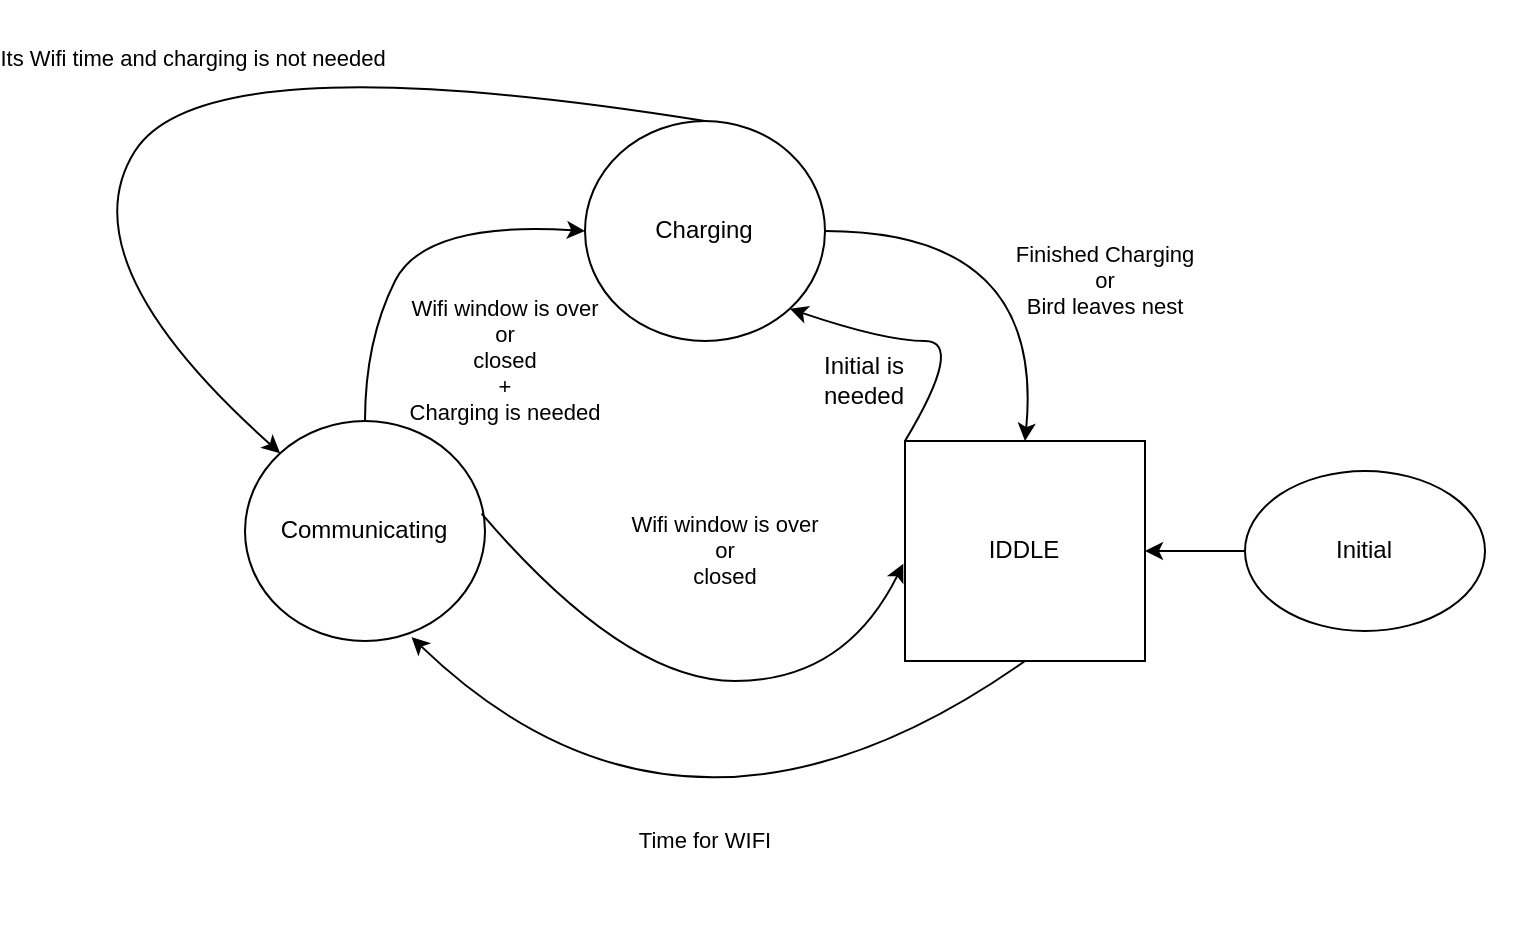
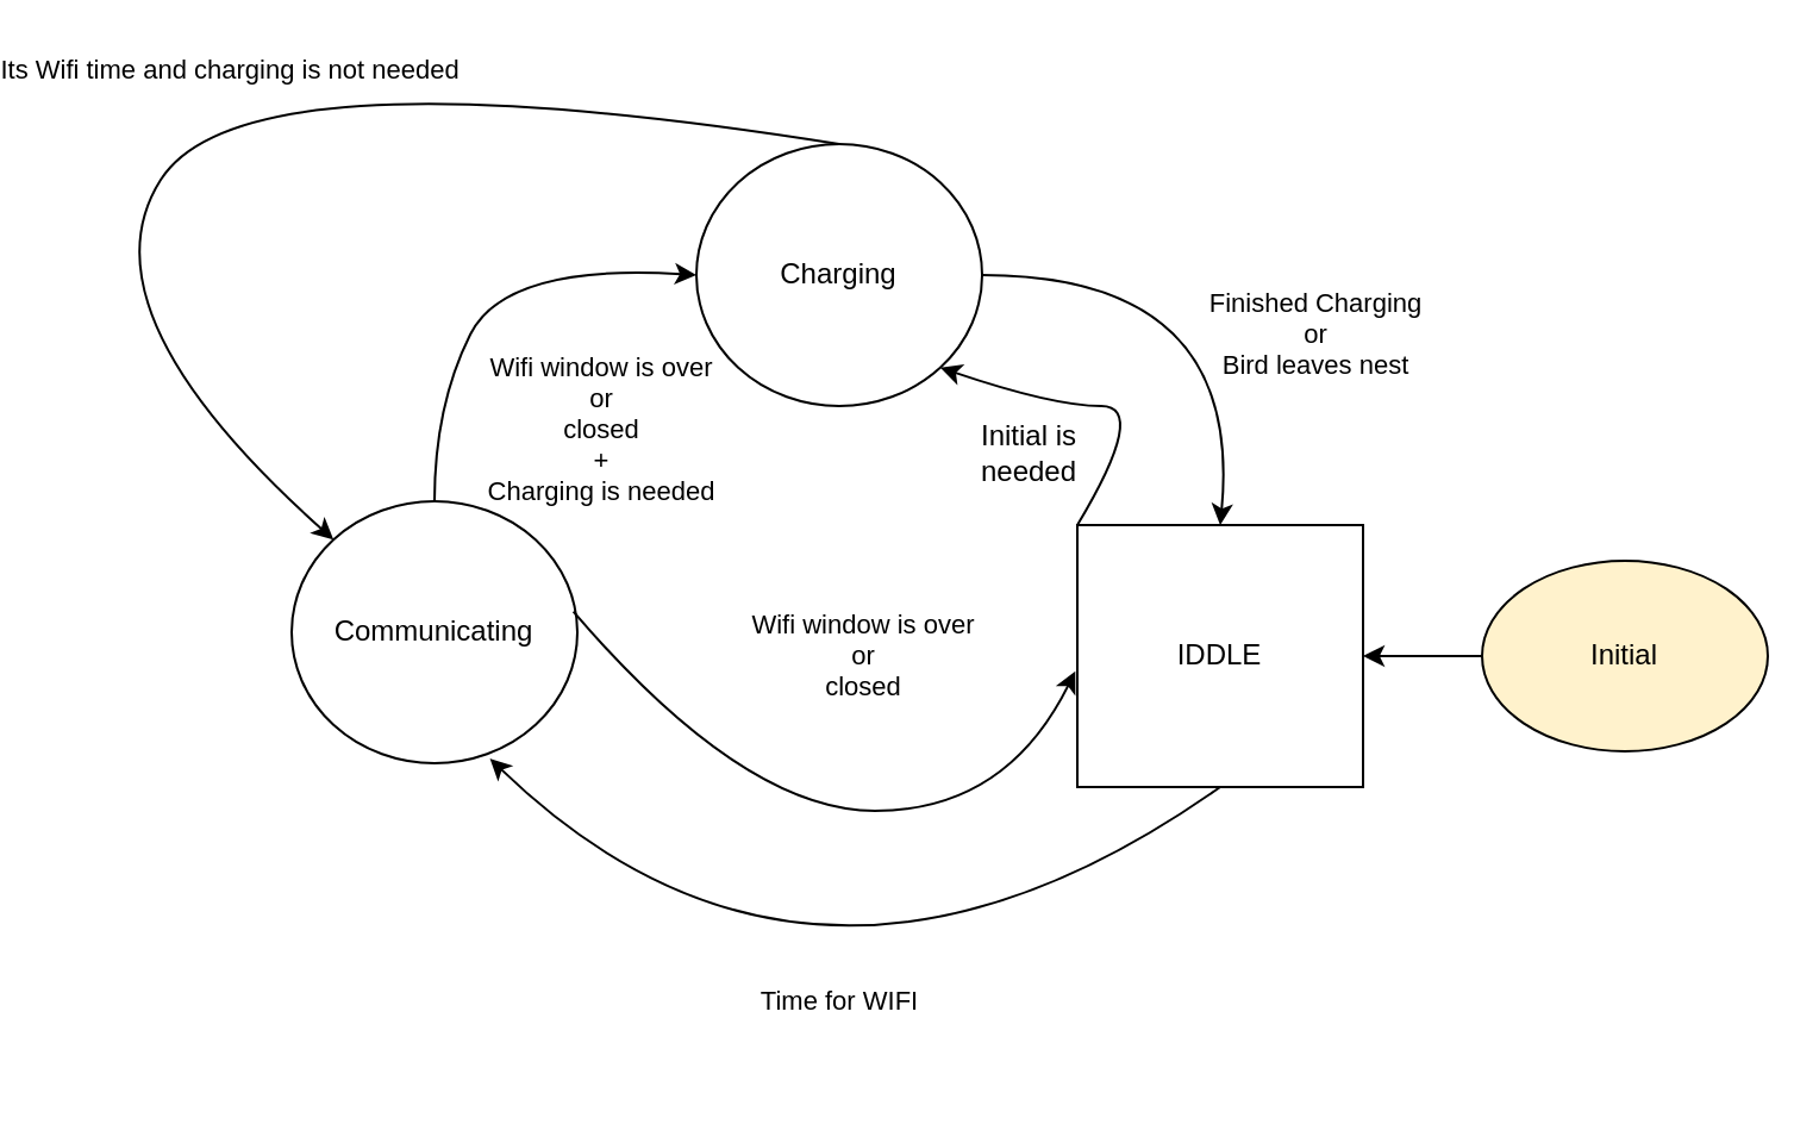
  <mxCell id="0" />
  <mxCell id="1" parent="0" />
  <mxCell id="2" value="Charging&lt;br&gt;" style="ellipse;whiteSpace=wrap;html=1;" vertex="1" parent="1"><mxGeometry x="280" y="60" width="120" height="110" as="geometry" /></mxCell>
  <mxCell id="3" value="IDDLE" style="whiteSpace=wrap;html=1;rounded=0;" vertex="1" parent="1"><mxGeometry x="440" y="220" width="120" height="110" as="geometry" /></mxCell>
  <mxCell id="4" value="Communicating" style="ellipse;whiteSpace=wrap;html=1;" vertex="1" parent="1"><mxGeometry x="110" y="210" width="120" height="110" as="geometry" /></mxCell>
  <mxCell id="5" value="Wifi window is over&lt;br&gt;or&lt;br&gt;closed&lt;br&gt;+&lt;br&gt;Charging is needed" style="curved=1;endArrow=classic;html=1;exitX=0.5;exitY=0;exitDx=0;exitDy=0;entryX=0;entryY=0.5;entryDx=0;entryDy=0;" edge="1" parent="1" source="4" target="2"><mxGeometry x="-0.334" y="-67" width="50" height="50" relative="1" as="geometry"><mxPoint x="310" y="290" as="sourcePoint" /><mxPoint x="360" y="240" as="targetPoint" /><Array as="points"><mxPoint x="170" y="170" /><mxPoint x="200" y="110" /></Array><mxPoint as="offset" /></mxGeometry></mxCell>
  <mxCell id="6" value="Finished Charging&lt;br&gt;or&lt;br&gt;Bird leaves nest" style="curved=1;endArrow=classic;html=1;exitX=1;exitY=0.5;exitDx=0;exitDy=0;entryX=0.5;entryY=0;entryDx=0;entryDy=0;" edge="1" parent="1" source="2" target="3"><mxGeometry x="0.226" y="32" width="50" height="50" relative="1" as="geometry"><mxPoint x="440" y="180" as="sourcePoint" /><mxPoint x="490" y="130" as="targetPoint" /><Array as="points"><mxPoint x="510" y="115" /></Array><mxPoint as="offset" /></mxGeometry></mxCell>
  <mxCell id="7" value="Time for WIFI" style="curved=1;endArrow=classic;html=1;exitX=0.5;exitY=1;exitDx=0;exitDy=0;entryX=0.694;entryY=0.982;entryDx=0;entryDy=0;entryPerimeter=0;" edge="1" parent="1" source="3" target="4"><mxGeometry x="-0.083" y="-19" width="50" height="50" relative="1" as="geometry"><mxPoint x="310" y="330" as="sourcePoint" /><mxPoint x="410" y="435" as="targetPoint" /><Array as="points"><mxPoint x="330" y="450" /></Array><mxPoint as="offset" /></mxGeometry></mxCell>
  <mxCell id="8" value="&#10;&#10;&lt;span style=&quot;color: rgb(0, 0, 0); font-family: helvetica; font-size: 11px; font-style: normal; font-weight: 400; letter-spacing: normal; text-align: center; text-indent: 0px; text-transform: none; word-spacing: 0px; background-color: rgb(255, 255, 255); display: inline; float: none;&quot;&gt;Wifi window is over&lt;/span&gt;&lt;br style=&quot;color: rgb(0, 0, 0); font-family: helvetica; font-size: 11px; font-style: normal; font-weight: 400; letter-spacing: normal; text-align: center; text-indent: 0px; text-transform: none; word-spacing: 0px;&quot;&gt;&lt;span style=&quot;color: rgb(0, 0, 0); font-family: helvetica; font-size: 11px; font-style: normal; font-weight: 400; letter-spacing: normal; text-align: center; text-indent: 0px; text-transform: none; word-spacing: 0px; background-color: rgb(255, 255, 255); display: inline; float: none;&quot;&gt;or&lt;/span&gt;&lt;br style=&quot;color: rgb(0, 0, 0); font-family: helvetica; font-size: 11px; font-style: normal; font-weight: 400; letter-spacing: normal; text-align: center; text-indent: 0px; text-transform: none; word-spacing: 0px;&quot;&gt;&lt;span style=&quot;color: rgb(0, 0, 0); font-family: helvetica; font-size: 11px; font-style: normal; font-weight: 400; letter-spacing: normal; text-align: center; text-indent: 0px; text-transform: none; word-spacing: 0px; background-color: rgb(255, 255, 255); display: inline; float: none;&quot;&gt;closed&lt;/span&gt;&#10;&#10;" style="curved=1;endArrow=classic;html=1;exitX=0.986;exitY=0.421;exitDx=0;exitDy=0;exitPerimeter=0;entryX=-0.007;entryY=0.558;entryDx=0;entryDy=0;entryPerimeter=0;" edge="1" parent="1" source="4" target="3"><mxGeometry x="0.121" y="65" width="50" height="50" relative="1" as="geometry"><mxPoint x="310" y="240" as="sourcePoint" /><mxPoint x="360" y="190" as="targetPoint" /><Array as="points"><mxPoint x="300" y="340" /><mxPoint x="410" y="340" /></Array><mxPoint as="offset" /></mxGeometry></mxCell>
  <mxCell id="9" value="" style="curved=1;endArrow=classic;html=1;entryX=1;entryY=1;entryDx=0;entryDy=0;exitX=0;exitY=0;exitDx=0;exitDy=0;" edge="1" parent="1" source="3" target="2"><mxGeometry width="50" height="50" relative="1" as="geometry"><mxPoint x="310" y="240" as="sourcePoint" /><mxPoint x="360" y="190" as="targetPoint" /><Array as="points"><mxPoint x="470" y="170" /><mxPoint x="430" y="170" /></Array></mxGeometry></mxCell>
  <mxCell id="10" value="Initial is needed" style="text;html=1;strokeColor=none;fillColor=none;align=center;verticalAlign=middle;whiteSpace=wrap;rounded=0;" vertex="1" parent="1"><mxGeometry x="400" y="180" width="40" height="20" as="geometry" /></mxCell>
  <mxCell id="11" value="Its Wifi time and charging is not needed" style="curved=1;endArrow=classic;html=1;exitX=0.5;exitY=0;exitDx=0;exitDy=0;entryX=0;entryY=0;entryDx=0;entryDy=0;" edge="1" parent="1" source="2" target="4"><mxGeometry width="50" height="50" relative="1" as="geometry"><mxPoint x="310" y="310" as="sourcePoint" /><mxPoint x="360" y="260" as="targetPoint" /><Array as="points"><mxPoint x="90" y="20" /><mxPoint x="20" y="130" /></Array></mxGeometry></mxCell>
  <mxCell id="12" value="" style="edgeStyle=orthogonalEdgeStyle;rounded=0;orthogonalLoop=1;jettySize=auto;html=1;" edge="1" parent="1" source="13" target="3"><mxGeometry relative="1" as="geometry" /></mxCell>
- <mxCell id="13" value="Initial" style="ellipse;whiteSpace=wrap;html=1;" vertex="1" parent="1"><mxGeometry x="610" y="235" width="120" height="80" as="geometry" /></mxCell>
+ <mxCell id="13" value="Initial" style="ellipse;whiteSpace=wrap;html=1;fillColor=#fff2cc;" vertex="1" parent="1"><mxGeometry x="610" y="235" width="120" height="80" as="geometry" /></mxCell>
